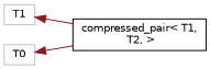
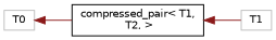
  digraph {
    rankdir=LR
    node [color=grey75 fontname=Helvetica fontsize=10 shape=record]
    edge [color=firebrick4 dir=back fontname=Helvetica fontsize=10 labelfontname=Helvetica labelfontsize=10 style=solid]
    n1 [height=0.2 label=T1 width=0.4]
    n2 [color=black height=0.2 label="compressed_pair\< T1,\l T2, \>" width=0.4]
    n3 [height=0.2 label=T0 width=0.4]
-   n1 -> n2
+   n2 -> n1
    n3 -> n2
  }
